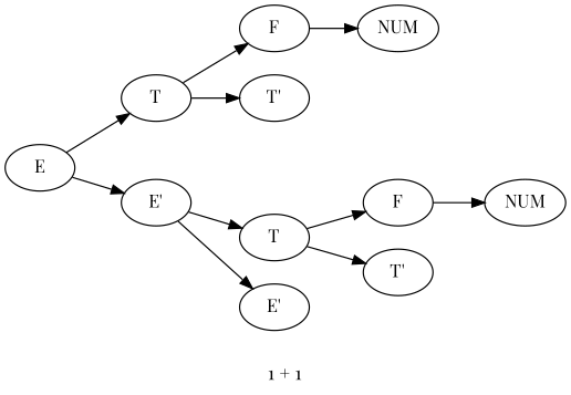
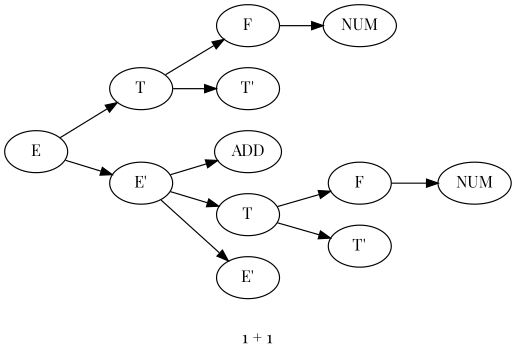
  digraph {
    label="1 + 1"
    rankdir=LR
    fontname="Playfair Display"
    node [fontname="Playfair Display"]
    edge [fontname="Playfair Display"]
    n1 [label=E]
    n2 [label=T]
    n3 [label="E'"]
    n4 [label=F]
    n5 [label="T'"]
+   n6 [label=ADD]
    n7 [label=T]
    n8 [label="E'"]
    n9 [label=NUM]
    n10 [label=F]
    n11 [label="T'"]
    n12 [label=NUM]
    n1 -> n2
    n1 -> n3
    n2 -> n4
    n2 -> n5
+   n3 -> n6
    n3 -> n7
    n3 -> n8
    n4 -> n9
    n7 -> n10
    n7 -> n11
    n10 -> n12
  }
